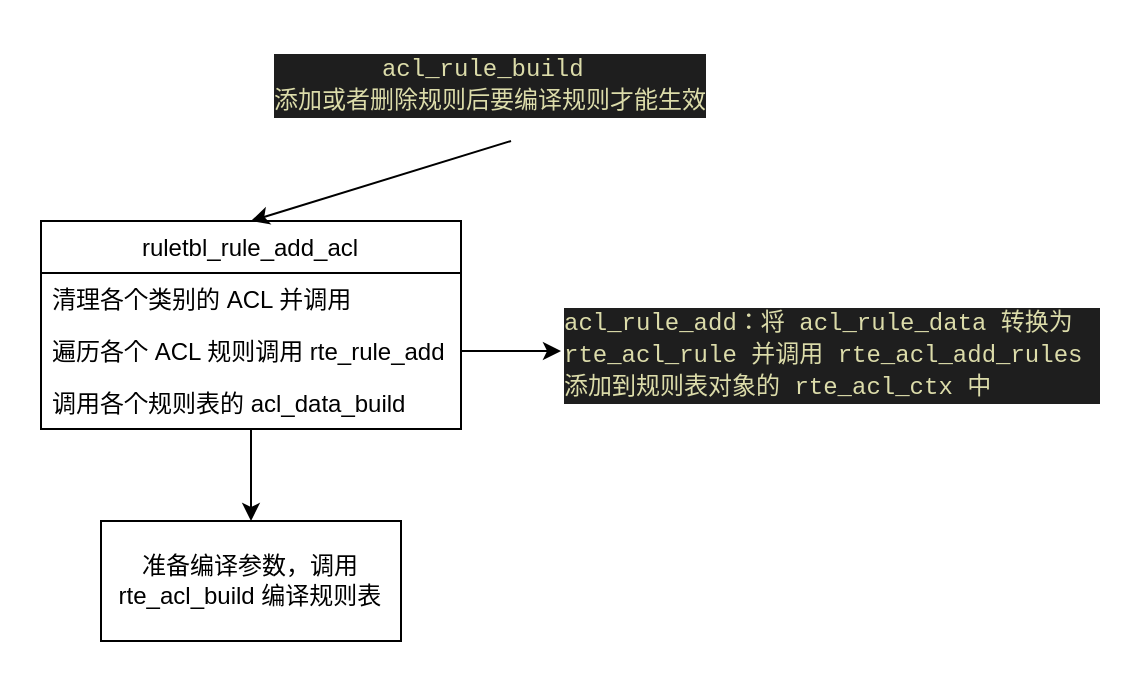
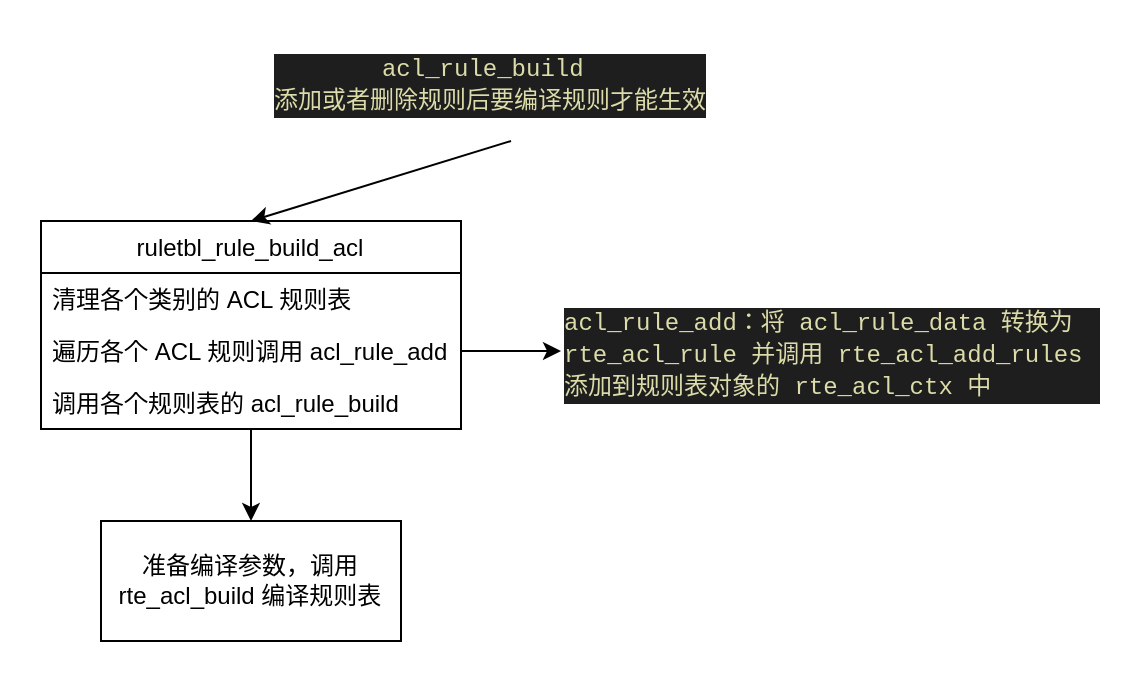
  <mxCell id="0" />
  <mxCell id="1" parent="0" />
  <mxCell id="2" style="edgeStyle=none;html=1;exitX=0.5;exitY=1;exitDx=0;exitDy=0;entryX=0.5;entryY=0;entryDx=0;entryDy=0;" edge="1" parent="1" source="3" target="5"><mxGeometry relative="1" as="geometry" /></mxCell>
  <mxCell id="3" value="&lt;div style=&quot;font-size: 12px; font-style: normal; font-weight: 400; letter-spacing: normal; text-align: center; text-indent: 0px; text-transform: none; word-spacing: 0px; color: rgb(212, 212, 212); background-color: rgb(30, 30, 30); font-family: hasklig, &amp;quot;cascadia code&amp;quot;, consolas, &amp;quot;courier new&amp;quot;, monospace, consolas, &amp;quot;courier new&amp;quot;, monospace; line-height: 16px;&quot;&gt;&lt;span style=&quot;color: rgb(220 , 220 , 170)&quot;&gt;acl_rule_build&amp;nbsp;&lt;/span&gt;&lt;/div&gt;&lt;div style=&quot;font-size: 12px; font-style: normal; font-weight: 400; letter-spacing: normal; text-align: center; text-indent: 0px; text-transform: none; word-spacing: 0px; color: rgb(212, 212, 212); background-color: rgb(30, 30, 30); font-family: hasklig, &amp;quot;cascadia code&amp;quot;, consolas, &amp;quot;courier new&amp;quot;, monospace, consolas, &amp;quot;courier new&amp;quot;, monospace; line-height: 16px;&quot;&gt;&lt;span style=&quot;color: rgb(220 , 220 , 170)&quot;&gt;添加或者删除规则后要编译规则才能生效&lt;/span&gt;&lt;/div&gt;" style="text;whiteSpace=wrap;html=1;" vertex="1" parent="1"><mxGeometry x="135" y="20" width="240" height="50" as="geometry" /></mxCell>
  <mxCell id="4" value="" style="edgeStyle=none;html=1;" edge="1" parent="1" source="5" target="11"><mxGeometry relative="1" as="geometry" /></mxCell>
- <mxCell id="5" value="ruletbl_rule_add_acl" style="swimlane;fontStyle=0;childLayout=stackLayout;horizontal=1;startSize=26;fillColor=none;horizontalStack=0;resizeParent=1;resizeParentMax=0;resizeLast=0;collapsible=1;marginBottom=0;" vertex="1" parent="1"><mxGeometry x="20" y="110" width="210" height="104" as="geometry" /></mxCell>
- <mxCell id="6" value="清理各个类别的 ACL 并调用" style="text;strokeColor=none;fillColor=none;align=left;verticalAlign=top;spacingLeft=4;spacingRight=4;overflow=hidden;rotatable=0;points=[[0,0.5],[1,0.5]];portConstraint=eastwest;" vertex="1" parent="5"><mxGeometry y="26" width="210" height="26" as="geometry" /></mxCell>
- <mxCell id="7" value="遍历各个 ACL 规则调用 rte_rule_add" style="text;strokeColor=none;fillColor=none;align=left;verticalAlign=top;spacingLeft=4;spacingRight=4;overflow=hidden;rotatable=0;points=[[0,0.5],[1,0.5]];portConstraint=eastwest;" vertex="1" parent="5"><mxGeometry y="52" width="210" height="26" as="geometry" /></mxCell>
- <mxCell id="8" value="调用各个规则表的 acl_data_build" style="text;strokeColor=none;fillColor=none;align=left;verticalAlign=top;spacingLeft=4;spacingRight=4;overflow=hidden;rotatable=0;points=[[0,0.5],[1,0.5]];portConstraint=eastwest;" vertex="1" parent="5"><mxGeometry y="78" width="210" height="26" as="geometry" /></mxCell>
+ <mxCell id="5" value="ruletbl_rule_build_acl" style="swimlane;fontStyle=0;childLayout=stackLayout;horizontal=1;startSize=26;fillColor=none;horizontalStack=0;resizeParent=1;resizeParentMax=0;resizeLast=0;collapsible=1;marginBottom=0;" vertex="1" parent="1"><mxGeometry x="20" y="110" width="210" height="104" as="geometry" /></mxCell>
+ <mxCell id="6" value="清理各个类别的 ACL 规则表" style="text;strokeColor=none;fillColor=none;align=left;verticalAlign=top;spacingLeft=4;spacingRight=4;overflow=hidden;rotatable=0;points=[[0,0.5],[1,0.5]];portConstraint=eastwest;" vertex="1" parent="5"><mxGeometry y="26" width="210" height="26" as="geometry" /></mxCell>
+ <mxCell id="7" value="遍历各个 ACL 规则调用 acl_rule_add" style="text;strokeColor=none;fillColor=none;align=left;verticalAlign=top;spacingLeft=4;spacingRight=4;overflow=hidden;rotatable=0;points=[[0,0.5],[1,0.5]];portConstraint=eastwest;" vertex="1" parent="5"><mxGeometry y="52" width="210" height="26" as="geometry" /></mxCell>
+ <mxCell id="8" value="调用各个规则表的 acl_rule_build" style="text;strokeColor=none;fillColor=none;align=left;verticalAlign=top;spacingLeft=4;spacingRight=4;overflow=hidden;rotatable=0;points=[[0,0.5],[1,0.5]];portConstraint=eastwest;" vertex="1" parent="5"><mxGeometry y="78" width="210" height="26" as="geometry" /></mxCell>
  <mxCell id="9" style="edgeStyle=none;html=1;exitX=1;exitY=0.5;exitDx=0;exitDy=0;" edge="1" parent="1" source="7"><mxGeometry relative="1" as="geometry"><mxPoint x="280" y="175" as="targetPoint" /></mxGeometry></mxCell>
  <mxCell id="10" value="&lt;div style=&quot;color: rgb(212 , 212 , 212) ; background-color: rgb(30 , 30 , 30) ; font-family: &amp;#34;hasklig&amp;#34; , &amp;#34;cascadia code&amp;#34; , &amp;#34;consolas&amp;#34; , &amp;#34;courier new&amp;#34; , monospace , &amp;#34;consolas&amp;#34; , &amp;#34;courier new&amp;#34; , monospace ; font-weight: normal ; font-size: 12px ; line-height: 16px&quot;&gt;&lt;div&gt;&lt;span style=&quot;color: #dcdcaa&quot;&gt;acl_rule_add：将 acl_rule_data 转换为 rte_acl_rule 并调用 rte_acl_add_rules 添加到规则表对象的 rte_acl_ctx 中&lt;/span&gt;&lt;/div&gt;&lt;/div&gt;" style="text;whiteSpace=wrap;html=1;" vertex="1" parent="1"><mxGeometry x="280" y="147" width="270" height="30" as="geometry" /></mxCell>
  <mxCell id="11" value="准备编译参数，调用 rte_acl_build 编译规则表" style="whiteSpace=wrap;html=1;fillColor=none;fontStyle=0;startSize=26;" vertex="1" parent="1"><mxGeometry x="50" y="260" width="150" height="60" as="geometry" /></mxCell>
